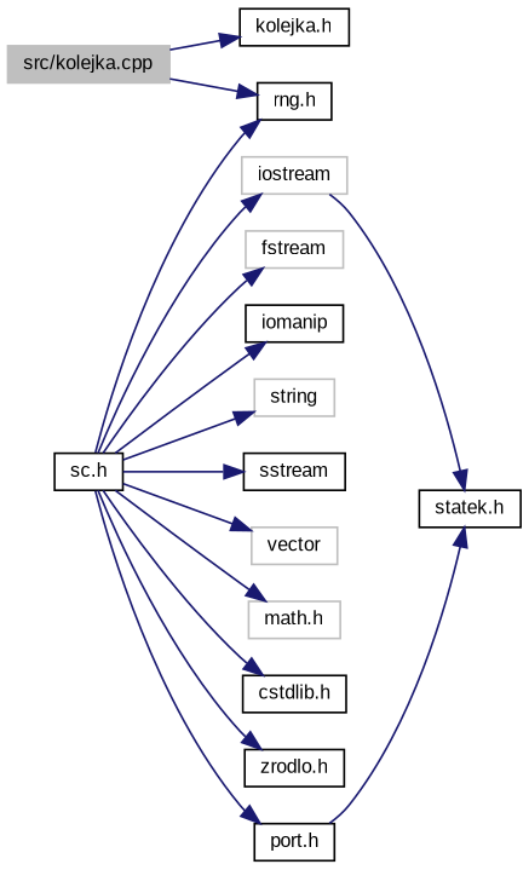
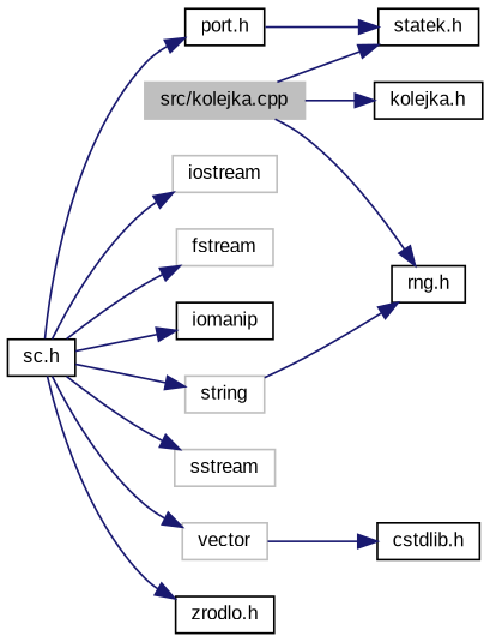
  digraph {
    fontname="Liberation Sans"
    rankdir=LR
    node [color=black fillcolor=white fontname="Liberation Sans" fontsize=10 shape=record style=filled]
    edge [color=midnightblue fontname="Liberation Sans" fontsize=10 labelfontname=Helvetica labelfontsize=10 style=solid]
    n1 [color=grey75 fillcolor=grey75 fontcolor=black height=0.2 label="src/kolejka.cpp" width=0.4]
    n2 [height=0.2 label="statek.h" width=0.4]
    n3 [height=0.2 label="kolejka.h" width=0.4]
    n4 [height=0.2 label="rng.h" width=0.4]
    n5 [height=0.2 label="sc.h" width=0.4]
    n6 [color=grey75 height=0.2 label=iostream width=0.4]
    n7 [color=grey75 height=0.2 label=fstream width=0.4]
    n8 [height=0.2 label=iomanip width=0.4]
    n9 [color=grey75 height=0.2 label=string width=0.4]
-   n10 [height=0.2 label=sstream width=0.4]
+   n10 [color=grey75 height=0.2 label=sstream width=0.4]
    n11 [color=grey75 height=0.2 label=vector width=0.4]
-   n12 [color=grey75 height=0.2 label="math.h" width=0.4]
    n13 [height=0.2 label="cstdlib.h" width=0.4]
    n14 [height=0.2 label="zrodlo.h" width=0.4]
    n15 [height=0.2 label="port.h" width=0.4]
-   n6 -> n2
+   n1 -> n2
    n1 -> n3
    n1 -> n4
-   n5 -> n4
+   n9 -> n4
    n5 -> n6
    n5 -> n7
    n5 -> n8
    n5 -> n9
    n5 -> n10
    n5 -> n11
-   n5 -> n12
-   n5 -> n13
+   n11 -> n13
    n5 -> n14
    n5 -> n15
    n15 -> n2
  }
